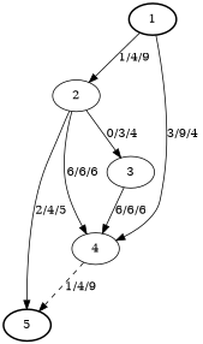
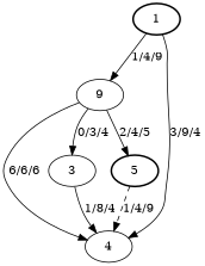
  digraph {
    rankdir=TB
    1 [style=bold]
-   2
+   2 [label=9]
    4
    3
    5 [style=bold]
    1 -> 2 [label="1/4/9"]
    1 -> 4 [label="3/9/4"]
    2 -> 4 [label="6/6/6"]
    2 -> 3 [label="0/3/4"]
    2 -> 5 [label="2/4/5"]
-   4 -> 5 [label="1/4/9" style=dashed]
-   3 -> 4 [label="6/6/6"]
+   5 -> 4 [label="1/4/9" style=dashed]
+   3 -> 4 [label="1/8/4"]
  }
